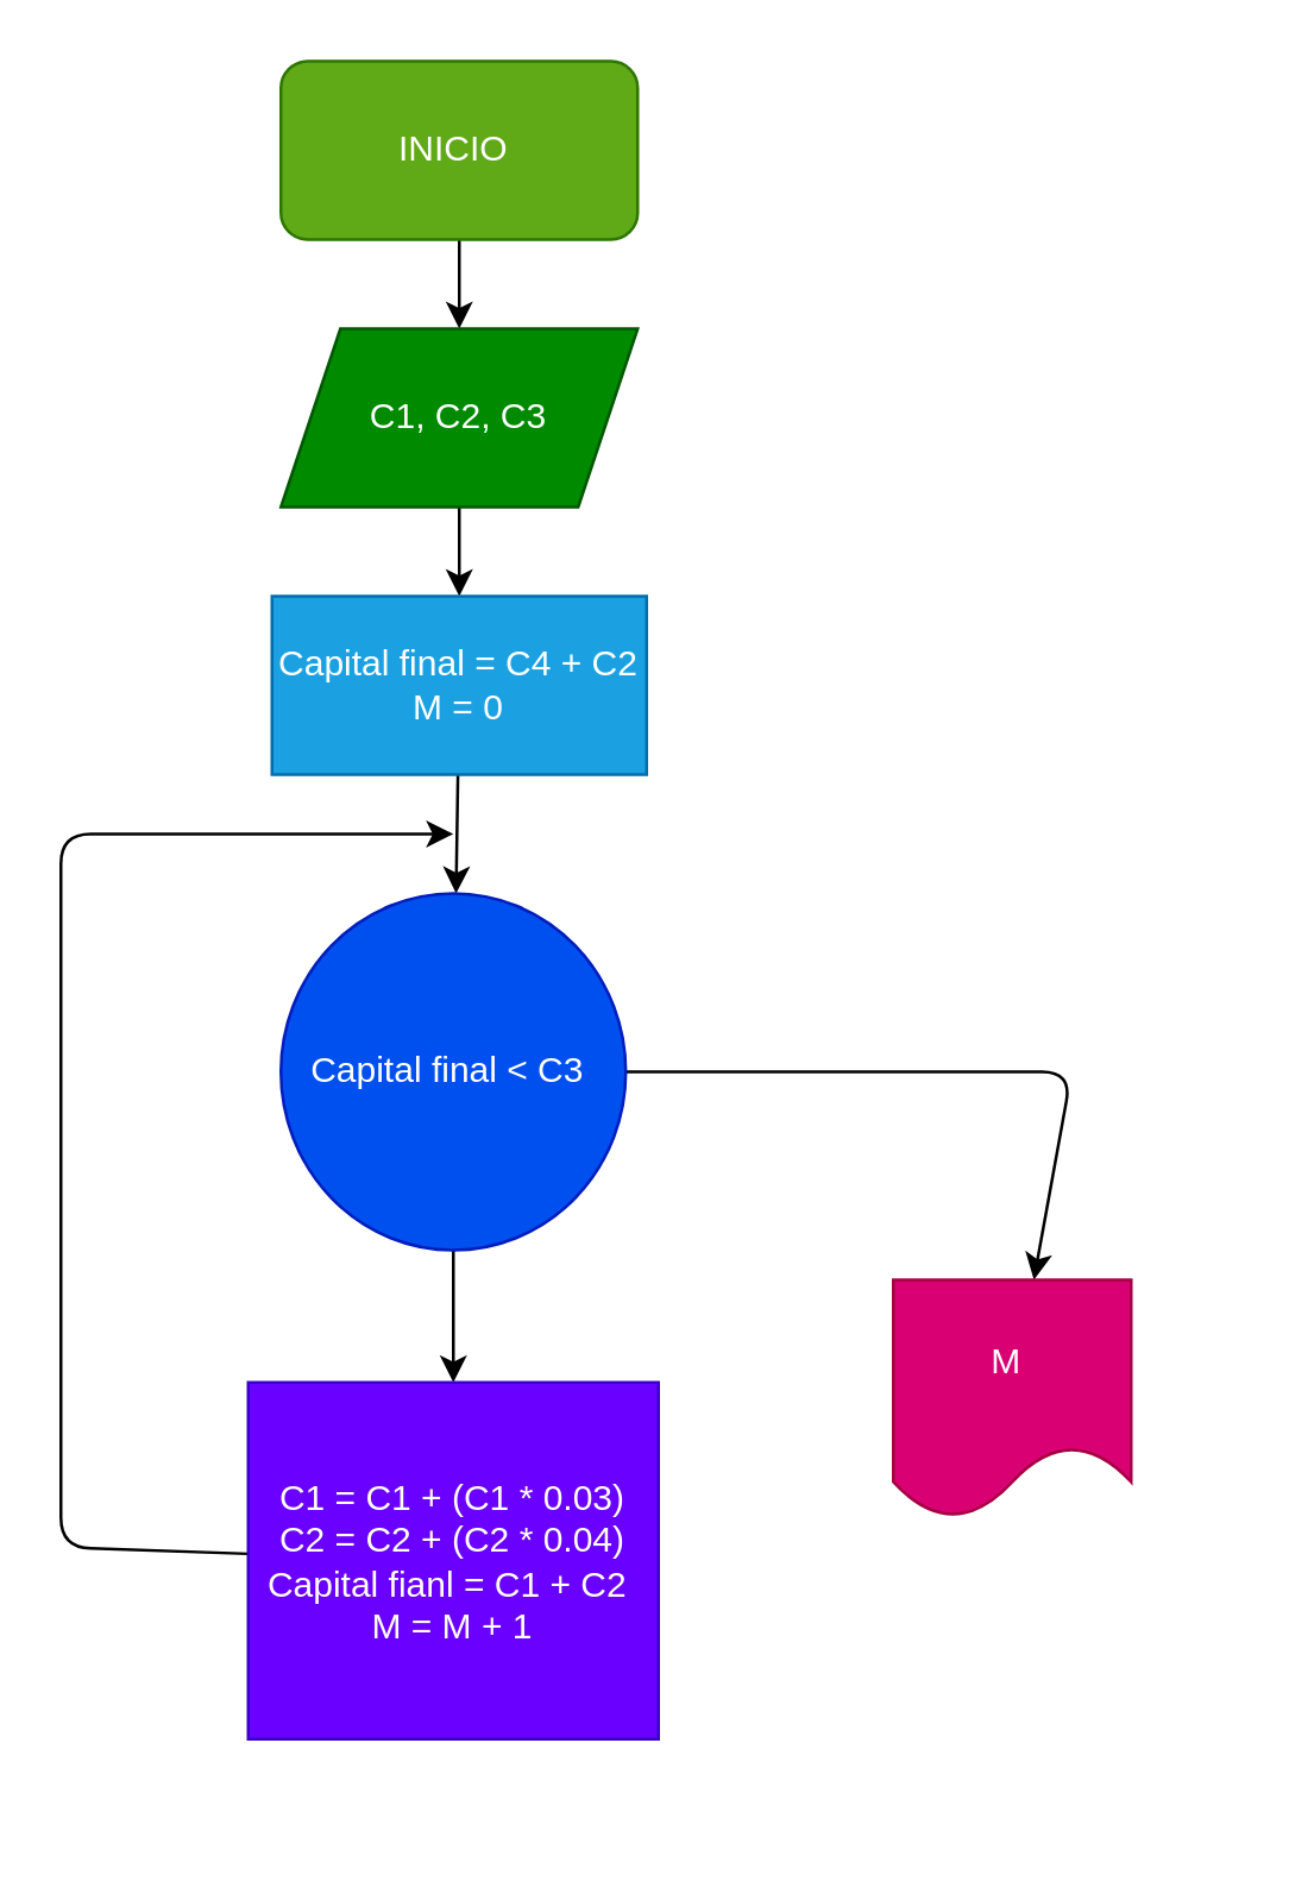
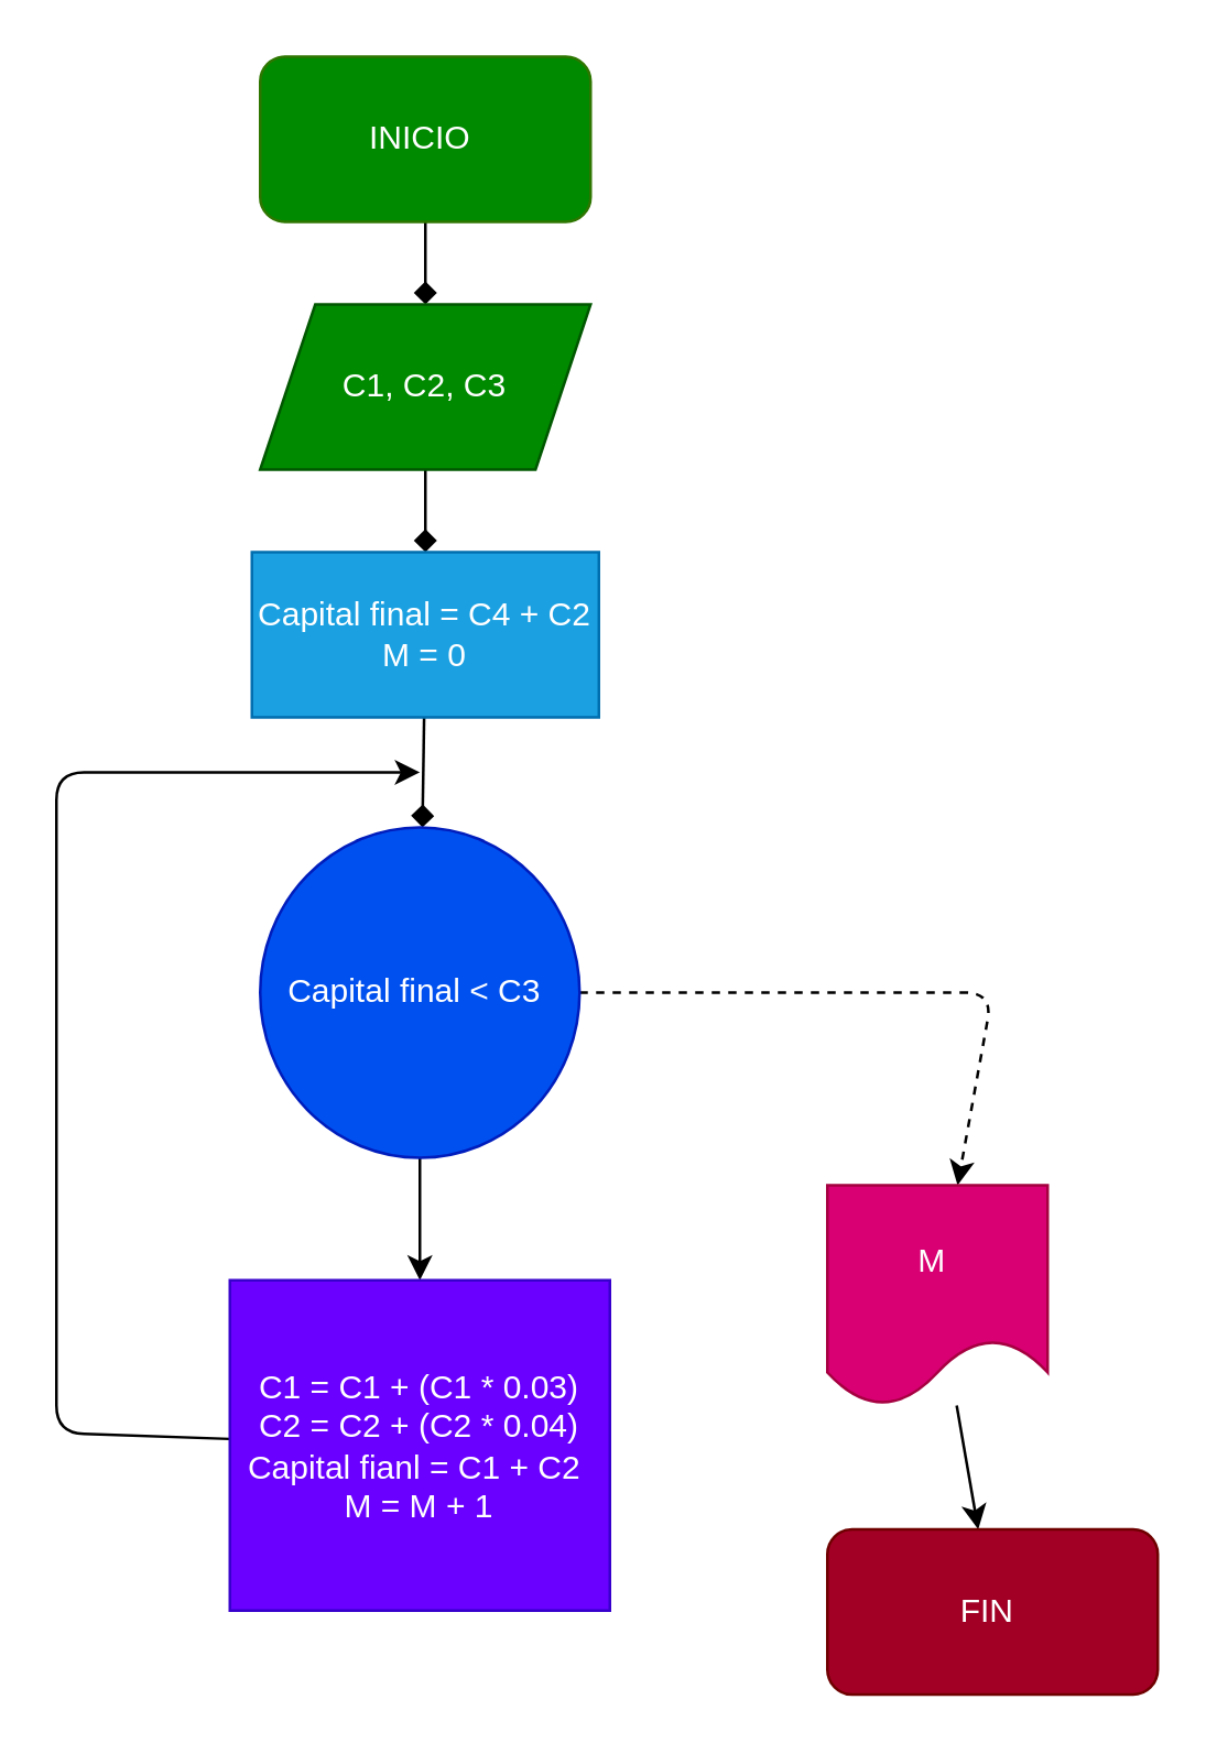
  <mxCell id="0" />
  <mxCell id="1" parent="0" />
- <mxCell id="2" style="edgeStyle=none;html=1;entryX=0.5;entryY=0;entryDx=0;entryDy=0;" parent="1" source="3" target="5" edge="1"><mxGeometry relative="1" as="geometry"><mxPoint x="190" y="100" as="targetPoint" /></mxGeometry></mxCell>
- <mxCell id="3" value="INICIO&amp;nbsp;" style="rounded=1;whiteSpace=wrap;html=1;fillColor=#60a917;fontColor=#ffffff;strokeColor=#2D7600;" parent="1" vertex="1"><mxGeometry x="94" y="20" width="120" height="60" as="geometry" /></mxCell>
- <mxCell id="4" style="edgeStyle=none;html=1;" parent="1" source="5" target="7" edge="1"><mxGeometry relative="1" as="geometry" /></mxCell>
+ <mxCell id="2" style="edgeStyle=none;html=1;entryX=0.5;entryY=0;entryDx=0;entryDy=0;endArrow=diamond;" parent="1" source="3" target="5" edge="1"><mxGeometry relative="1" as="geometry"><mxPoint x="190" y="100" as="targetPoint" /></mxGeometry></mxCell>
+ <mxCell id="3" value="INICIO&amp;nbsp;" style="rounded=1;whiteSpace=wrap;html=1;fillColor=#008a00;fontColor=#ffffff;strokeColor=#2D7600;" parent="1" vertex="1"><mxGeometry x="94" y="20" width="120" height="60" as="geometry" /></mxCell>
+ <mxCell id="4" style="edgeStyle=none;html=1;endArrow=diamond;" parent="1" source="5" target="7" edge="1"><mxGeometry relative="1" as="geometry" /></mxCell>
  <mxCell id="5" value="&lt;span&gt;C1, C2, C3&lt;/span&gt;" style="shape=parallelogram;perimeter=parallelogramPerimeter;whiteSpace=wrap;html=1;fixedSize=1;rounded=0;fillColor=#008a00;fontColor=#ffffff;strokeColor=#005700;" parent="1" vertex="1"><mxGeometry x="94" y="110" width="120" height="60" as="geometry" /></mxCell>
- <mxCell id="6" value="" style="edgeStyle=none;html=1;" parent="1" source="7" target="10" edge="1"><mxGeometry relative="1" as="geometry" /></mxCell>
+ <mxCell id="6" value="" style="edgeStyle=none;html=1;endArrow=diamond;" parent="1" source="7" target="10" edge="1"><mxGeometry relative="1" as="geometry" /></mxCell>
  <mxCell id="7" value="Capital final = C4 + C2&lt;br&gt;M = 0" style="rounded=0;whiteSpace=wrap;html=1;fillColor=#1ba1e2;fontColor=#ffffff;strokeColor=#006EAF;" parent="1" vertex="1"><mxGeometry x="91" y="200" width="126" height="60" as="geometry" /></mxCell>
  <mxCell id="8" value="" style="edgeStyle=none;html=1;" parent="1" source="10" target="12" edge="1"><mxGeometry relative="1" as="geometry" /></mxCell>
- <mxCell id="9" style="edgeStyle=none;html=1;" parent="1" source="10" target="14" edge="1"><mxGeometry relative="1" as="geometry"><mxPoint x="280" y="360" as="targetPoint" /><Array as="points"><mxPoint x="360" y="360" /></Array></mxGeometry></mxCell>
+ <mxCell id="9" style="edgeStyle=none;html=1;dashed=1;" parent="1" source="10" target="14" edge="1"><mxGeometry relative="1" as="geometry"><mxPoint x="280" y="360" as="targetPoint" /><Array as="points"><mxPoint x="360" y="360" /></Array></mxGeometry></mxCell>
  <mxCell id="10" value="Capital final &amp;lt; C3&amp;nbsp;" style="ellipse;whiteSpace=wrap;html=1;fillColor=#0050ef;fontColor=#ffffff;strokeColor=#001DBC;" parent="1" vertex="1"><mxGeometry x="94" y="300" width="116" height="120" as="geometry" /></mxCell>
  <mxCell id="11" style="edgeStyle=none;html=1;" parent="1" source="12" edge="1"><mxGeometry relative="1" as="geometry"><mxPoint x="152" y="280" as="targetPoint" /><Array as="points"><mxPoint x="20" y="520" /><mxPoint x="20" y="280" /></Array></mxGeometry></mxCell>
  <mxCell id="12" value="C1 = C1 + (C1 * 0.03)&lt;br&gt;C2 = C2 + (C2 * 0.04)&lt;br&gt;Capital fianl = C1 + C2&amp;nbsp;&lt;br&gt;M = M + 1" style="whiteSpace=wrap;html=1;rounded=0;fillColor=#6a00ff;fontColor=#ffffff;strokeColor=#3700CC;" parent="1" vertex="1"><mxGeometry x="83" y="464.5" width="138" height="120" as="geometry" /></mxCell>
+ <mxCell id="13" style="edgeStyle=none;html=1;" parent="1" source="14" target="15" edge="1"><mxGeometry relative="1" as="geometry"><mxPoint x="350" y="450" as="targetPoint" /></mxGeometry></mxCell>
  <mxCell id="14" value="M&amp;nbsp;" style="shape=document;whiteSpace=wrap;html=1;boundedLbl=1;fillColor=#d80073;fontColor=#ffffff;strokeColor=#A50040;" parent="1" vertex="1"><mxGeometry x="300" y="430" width="80" height="80" as="geometry" /></mxCell>
+ <mxCell id="15" value="FIN&amp;nbsp;" style="rounded=1;whiteSpace=wrap;html=1;fillColor=#a20025;fontColor=#ffffff;strokeColor=#6F0000;" parent="1" vertex="1"><mxGeometry x="300" y="555" width="120" height="60" as="geometry" /></mxCell>
